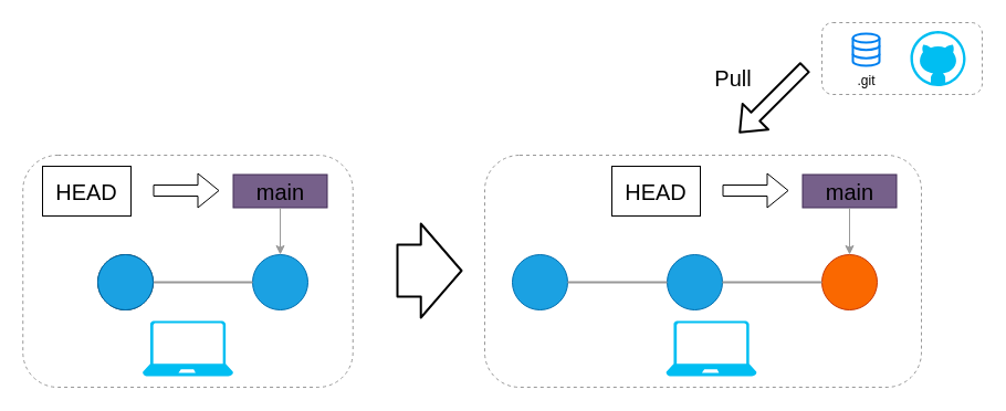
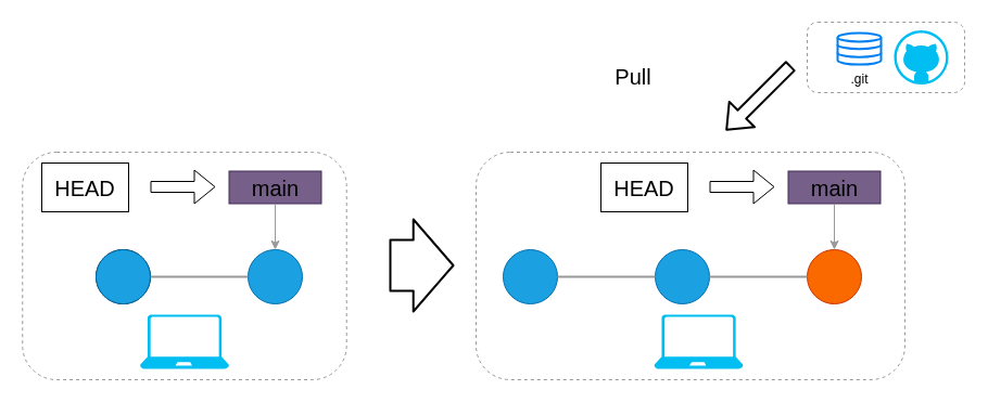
  <mxCell id="0" />
  <mxCell id="1" parent="0" />
  <mxCell id="2" value="" style="ellipse;whiteSpace=wrap;html=1;aspect=fixed;fillColor=#1ba1e2;fontColor=#000000;strokeColor=#006EAF;" parent="1" vertex="1"><mxGeometry x="463" y="230" width="50" height="50" as="geometry" /></mxCell>
  <mxCell id="3" value="" style="ellipse;whiteSpace=wrap;html=1;aspect=fixed;fillColor=#1ba1e2;fontColor=#000000;strokeColor=#006EAF;" parent="1" vertex="1"><mxGeometry x="603" y="230" width="50" height="50" as="geometry" /></mxCell>
  <mxCell id="4" value="" style="ellipse;whiteSpace=wrap;html=1;aspect=fixed;fontColor=#000000;strokeColor=#C73500;fillColor=#fa6800;" parent="1" vertex="1"><mxGeometry x="743" y="230" width="50" height="50" as="geometry" /></mxCell>
  <mxCell id="5" value="" style="endArrow=none;html=1;entryX=0;entryY=0.5;entryDx=0;entryDy=0;exitX=1;exitY=0.5;exitDx=0;exitDy=0;strokeColor=#999999;strokeWidth=2;" parent="1" source="2" target="3" edge="1"><mxGeometry width="50" height="50" relative="1" as="geometry"><mxPoint x="423" y="360" as="sourcePoint" /><mxPoint x="473" y="310" as="targetPoint" /></mxGeometry></mxCell>
  <mxCell id="6" value="" style="endArrow=none;html=1;entryX=0;entryY=0.5;entryDx=0;entryDy=0;exitX=1;exitY=0.5;exitDx=0;exitDy=0;strokeColor=#999999;strokeWidth=2;" parent="1" source="3" target="4" edge="1"><mxGeometry width="50" height="50" relative="1" as="geometry"><mxPoint x="423" y="360" as="sourcePoint" /><mxPoint x="473" y="310" as="targetPoint" /></mxGeometry></mxCell>
  <mxCell id="7" value="" style="ellipse;whiteSpace=wrap;html=1;aspect=fixed;fillColor=#647687;fontColor=#000000;strokeColor=#000000;" parent="1" vertex="1"><mxGeometry x="88" y="230" width="50" height="50" as="geometry" /></mxCell>
  <mxCell id="8" value="" style="ellipse;whiteSpace=wrap;html=1;aspect=fixed;fillColor=#1ba1e2;fontColor=#000000;strokeColor=#006EAF;" parent="1" vertex="1"><mxGeometry x="228" y="230" width="50" height="50" as="geometry" /></mxCell>
  <mxCell id="9" value="" style="endArrow=none;html=1;entryX=0;entryY=0.5;entryDx=0;entryDy=0;exitX=1;exitY=0.5;exitDx=0;exitDy=0;strokeColor=#999999;strokeWidth=2;" parent="1" source="7" target="8" edge="1"><mxGeometry width="50" height="50" relative="1" as="geometry"><mxPoint x="48" y="360" as="sourcePoint" /><mxPoint x="98" y="310" as="targetPoint" /></mxGeometry></mxCell>
  <mxCell id="10" value="HEAD" style="rounded=0;whiteSpace=wrap;html=1;fontSize=20;fillColor=none;strokeColor=#000000;fontColor=#000000;" parent="1" vertex="1"><mxGeometry x="38" y="150" width="80" height="45" as="geometry" /></mxCell>
  <mxCell id="11" value="" style="shape=flexArrow;endArrow=classic;html=1;fontSize=20;labelBackgroundColor=none;fontColor=#000000;strokeColor=#000000;" parent="1" edge="1"><mxGeometry width="50" height="50" relative="1" as="geometry"><mxPoint x="138" y="172" as="sourcePoint" /><mxPoint x="198" y="172" as="targetPoint" /></mxGeometry></mxCell>
  <mxCell id="12" value="main" style="rounded=1;whiteSpace=wrap;html=1;fillColor=#76608a;strokeColor=#432D57;fontColor=#000000;fontSize=20;arcSize=0;" parent="1" vertex="1"><mxGeometry x="210.5" y="157.5" width="85" height="30" as="geometry" /></mxCell>
  <mxCell id="13" value="" style="endArrow=classic;html=1;fontSize=20;exitX=0.5;exitY=1;exitDx=0;exitDy=0;entryX=0.5;entryY=0;entryDx=0;entryDy=0;strokeColor=#999999;" parent="1" source="12" edge="1"><mxGeometry width="50" height="50" relative="1" as="geometry"><mxPoint x="218" y="220" as="sourcePoint" /><mxPoint x="253" y="230" as="targetPoint" /></mxGeometry></mxCell>
  <mxCell id="14" value="" style="verticalLabelPosition=bottom;html=1;verticalAlign=top;align=center;strokeColor=none;fillColor=#00BEF2;shape=mxgraph.azure.laptop;pointerEvents=1;fontSize=15;" parent="1" vertex="1"><mxGeometry x="128.5" y="290" width="82" height="50" as="geometry" /></mxCell>
  <mxCell id="15" value="" style="verticalLabelPosition=bottom;html=1;verticalAlign=top;align=center;strokeColor=none;fillColor=#00BEF2;shape=mxgraph.azure.laptop;pointerEvents=1;fontSize=15;" parent="1" vertex="1"><mxGeometry x="602" y="290" width="82" height="50" as="geometry" /></mxCell>
  <mxCell id="16" value="HEAD" style="rounded=0;whiteSpace=wrap;html=1;fontSize=20;fillColor=none;fontColor=#000000;strokeColor=#000000;" parent="1" vertex="1"><mxGeometry x="553" y="150" width="80" height="45" as="geometry" /></mxCell>
  <mxCell id="17" value="" style="shape=flexArrow;endArrow=classic;html=1;fontSize=20;strokeColor=#000000;" parent="1" edge="1"><mxGeometry width="50" height="50" relative="1" as="geometry"><mxPoint x="653" y="172" as="sourcePoint" /><mxPoint x="713" y="172" as="targetPoint" /></mxGeometry></mxCell>
  <mxCell id="18" value="main" style="rounded=1;whiteSpace=wrap;html=1;fillColor=#76608a;strokeColor=#432D57;fontColor=#000000;fontSize=20;arcSize=0;" parent="1" vertex="1"><mxGeometry x="725.5" y="157.5" width="85" height="30" as="geometry" /></mxCell>
  <mxCell id="19" value="" style="endArrow=classic;html=1;fontSize=20;exitX=0.5;exitY=1;exitDx=0;exitDy=0;entryX=0.5;entryY=0;entryDx=0;entryDy=0;strokeColor=#999999;" parent="1" source="18" edge="1"><mxGeometry width="50" height="50" relative="1" as="geometry"><mxPoint x="733" y="220" as="sourcePoint" /><mxPoint x="768" y="230" as="targetPoint" /></mxGeometry></mxCell>
  <mxCell id="20" value="" style="rounded=1;whiteSpace=wrap;html=1;fontSize=16;strokeColor=#999999;dashed=1;fillColor=none;" parent="1" vertex="1"><mxGeometry x="743" y="20" width="145" height="65" as="geometry" /></mxCell>
- <mxCell id="21" value=".git" style="html=1;verticalLabelPosition=bottom;align=center;labelBackgroundColor=none;verticalAlign=top;strokeWidth=2;strokeColor=#0080F0;shadow=0;dashed=0;shape=mxgraph.ios7.icons.data;fillColor=none;fontColor=#000000;" parent="1" vertex="1"><mxGeometry x="771" y="30" width="24" height="29.1" as="geometry" /></mxCell>
+ <mxCell id="21" value=".git" style="html=1;verticalLabelPosition=bottom;align=center;labelBackgroundColor=none;verticalAlign=top;strokeWidth=2;strokeColor=#0080F0;shadow=0;dashed=0;shape=mxgraph.ios7.icons.data;fillColor=none;fontColor=#000000;" parent="1" vertex="1"><mxGeometry x="771" y="30" width="40" height="29.1" as="geometry" /></mxCell>
  <mxCell id="22" value="" style="shape=flexArrow;endArrow=classic;html=1;strokeColor=#000000;strokeWidth=2;" parent="1" edge="1"><mxGeometry width="50" height="50" relative="1" as="geometry"><mxPoint x="728" y="60" as="sourcePoint" /><mxPoint x="668" y="119.9" as="targetPoint" /></mxGeometry></mxCell>
- <mxCell id="23" value="Pull" style="text;html=1;strokeColor=none;fillColor=none;align=center;verticalAlign=middle;whiteSpace=wrap;rounded=0;fontSize=20;fontColor=#000000;" parent="1" vertex="1"><mxGeometry x="628" y="50" width="70" height="40" as="geometry" /></mxCell>
+ <mxCell id="23" value="Pull" style="text;html=1;strokeColor=none;fillColor=none;align=center;verticalAlign=middle;whiteSpace=wrap;rounded=0;fontSize=20;fontColor=#000000;" parent="1" vertex="1"><mxGeometry x="548" y="50" width="70" height="40" as="geometry" /></mxCell>
  <mxCell id="24" value="" style="shape=flexArrow;endArrow=classic;html=1;endWidth=36;endSize=11.59;width=46;strokeWidth=2;strokeColor=#000000;" parent="1" edge="1"><mxGeometry width="50" height="50" relative="1" as="geometry"><mxPoint x="358" y="244.5" as="sourcePoint" /><mxPoint x="418" y="244.5" as="targetPoint" /></mxGeometry></mxCell>
  <mxCell id="25" value="" style="rounded=1;whiteSpace=wrap;html=1;fontSize=16;strokeColor=#999999;dashed=1;fillColor=none;" parent="1" vertex="1"><mxGeometry x="20.25" y="140" width="298.5" height="210" as="geometry" /></mxCell>
  <mxCell id="26" style="edgeStyle=orthogonalEdgeStyle;rounded=0;orthogonalLoop=1;jettySize=auto;html=1;exitX=0.5;exitY=1;exitDx=0;exitDy=0;fontColor=#000000;strokeColor=#000000;strokeWidth=2;" parent="1" edge="1"><mxGeometry relative="1" as="geometry"><mxPoint x="625.5" y="220" as="sourcePoint" /><mxPoint x="625.5" y="220" as="targetPoint" /></mxGeometry></mxCell>
  <mxCell id="27" value="" style="rounded=1;whiteSpace=wrap;html=1;fontSize=16;strokeColor=#999999;dashed=1;fillColor=none;" parent="1" vertex="1"><mxGeometry x="438" y="140" width="395" height="210" as="geometry" /></mxCell>
  <mxCell id="28" value="" style="ellipse;whiteSpace=wrap;html=1;aspect=fixed;fillColor=#1ba1e2;fontColor=#000000;strokeColor=#006EAF;" parent="1" vertex="1"><mxGeometry x="88" y="230" width="50" height="50" as="geometry" /></mxCell>
  <mxCell id="29" value="" style="verticalLabelPosition=bottom;html=1;verticalAlign=top;align=center;strokeColor=none;fillColor=#00BEF2;shape=mxgraph.azure.github_code;pointerEvents=1;fontColor=#000000;" parent="1" vertex="1"><mxGeometry x="823" y="27.5" width="50" height="50" as="geometry" /></mxCell>
